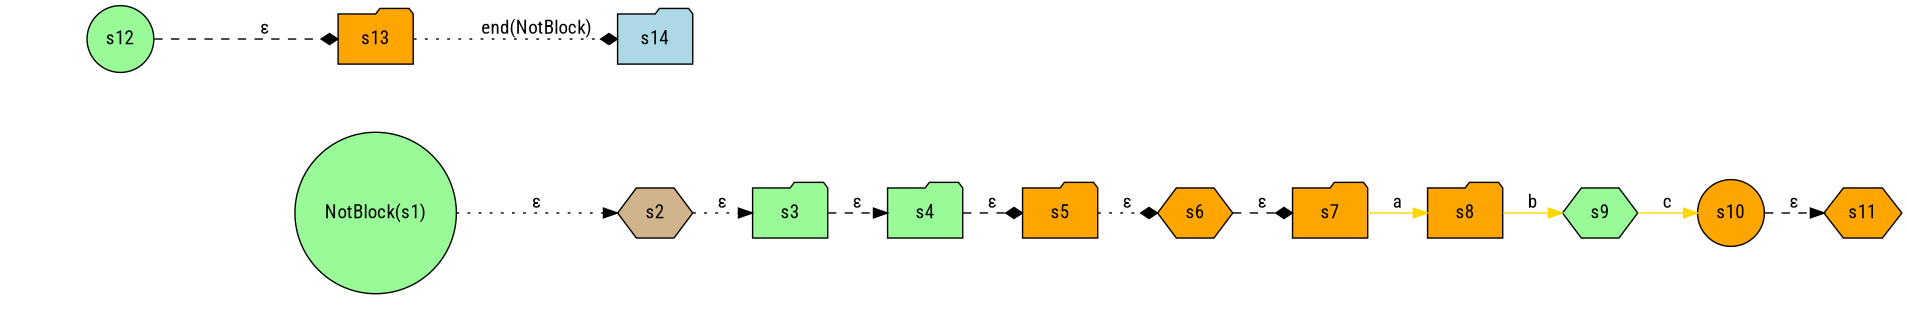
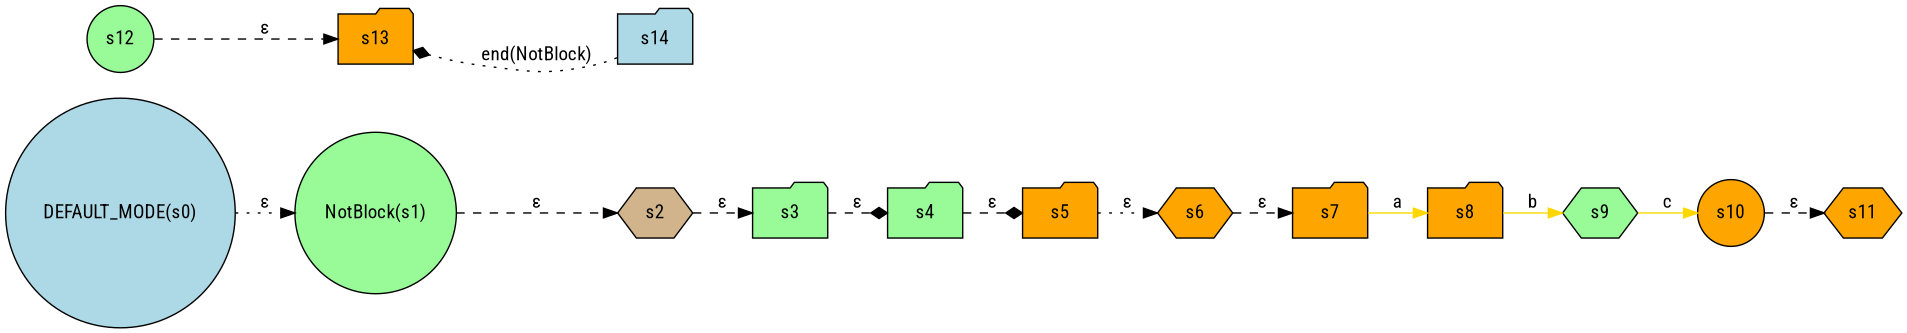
  digraph {
    fontname="Roboto Condensed"
    rankdir=LR
    node [fillcolor=orange fontname="Roboto Condensed" shape=folder style=filled]
    edge [arrowhead=normal fontname="Roboto Condensed" style=dashed]
+   "DEFAULT_MODE(s0)" [fillcolor=lightblue shape=circle]
    "NotBlock(s1)" [fillcolor=palegreen shape=circle]
    s2 [fillcolor=tan shape=hexagon]
    s3 [fillcolor=palegreen]
    s4 [fillcolor=palegreen]
    s5
    s6 [shape=hexagon]
    s7
    s8
    s9 [fillcolor=palegreen shape=hexagon]
    s10 [shape=circle]
    s11 [shape=hexagon]
    s12 [fillcolor=palegreen shape=circle]
    s13
    s14 [fillcolor=lightblue]
-   "NotBlock(s1)" -> s2 [label="ε" style=dotted]
-   s2 -> s3 [label="ε" style=dotted]
-   s3 -> s4 [label="ε"]
+   "DEFAULT_MODE(s0)" -> "NotBlock(s1)" [label="ε" style=dotted]
+   "NotBlock(s1)" -> s2 [label="ε"]
+   s2 -> s3 [label="ε"]
+   s3 -> s4 [arrowhead=diamond label="ε"]
    s4 -> s5 [arrowhead=diamond label="ε"]
-   s5 -> s6 [arrowhead=diamond label="ε" style=dotted]
-   s6 -> s7 [arrowhead=diamond label="ε"]
+   s5 -> s6 [label="ε" style=dotted]
+   s6 -> s7 [label="ε"]
    s7 -> s8 [color=gold label=a arrowhead="" style=""]
    s8 -> s9 [color=gold label=b arrowhead="" style=""]
    s9 -> s10 [color=gold label=c arrowhead="" style=""]
    s10 -> s11 [label="ε"]
-   s12 -> s13 [arrowhead=diamond label="ε"]
-   s13 -> s14 [arrowhead=diamond label="end(NotBlock)" style=dotted]
+   s12 -> s13 [label="ε"]
+   s14 -> s13 [arrowhead=diamond label="end(NotBlock)" style=dotted]
  }
